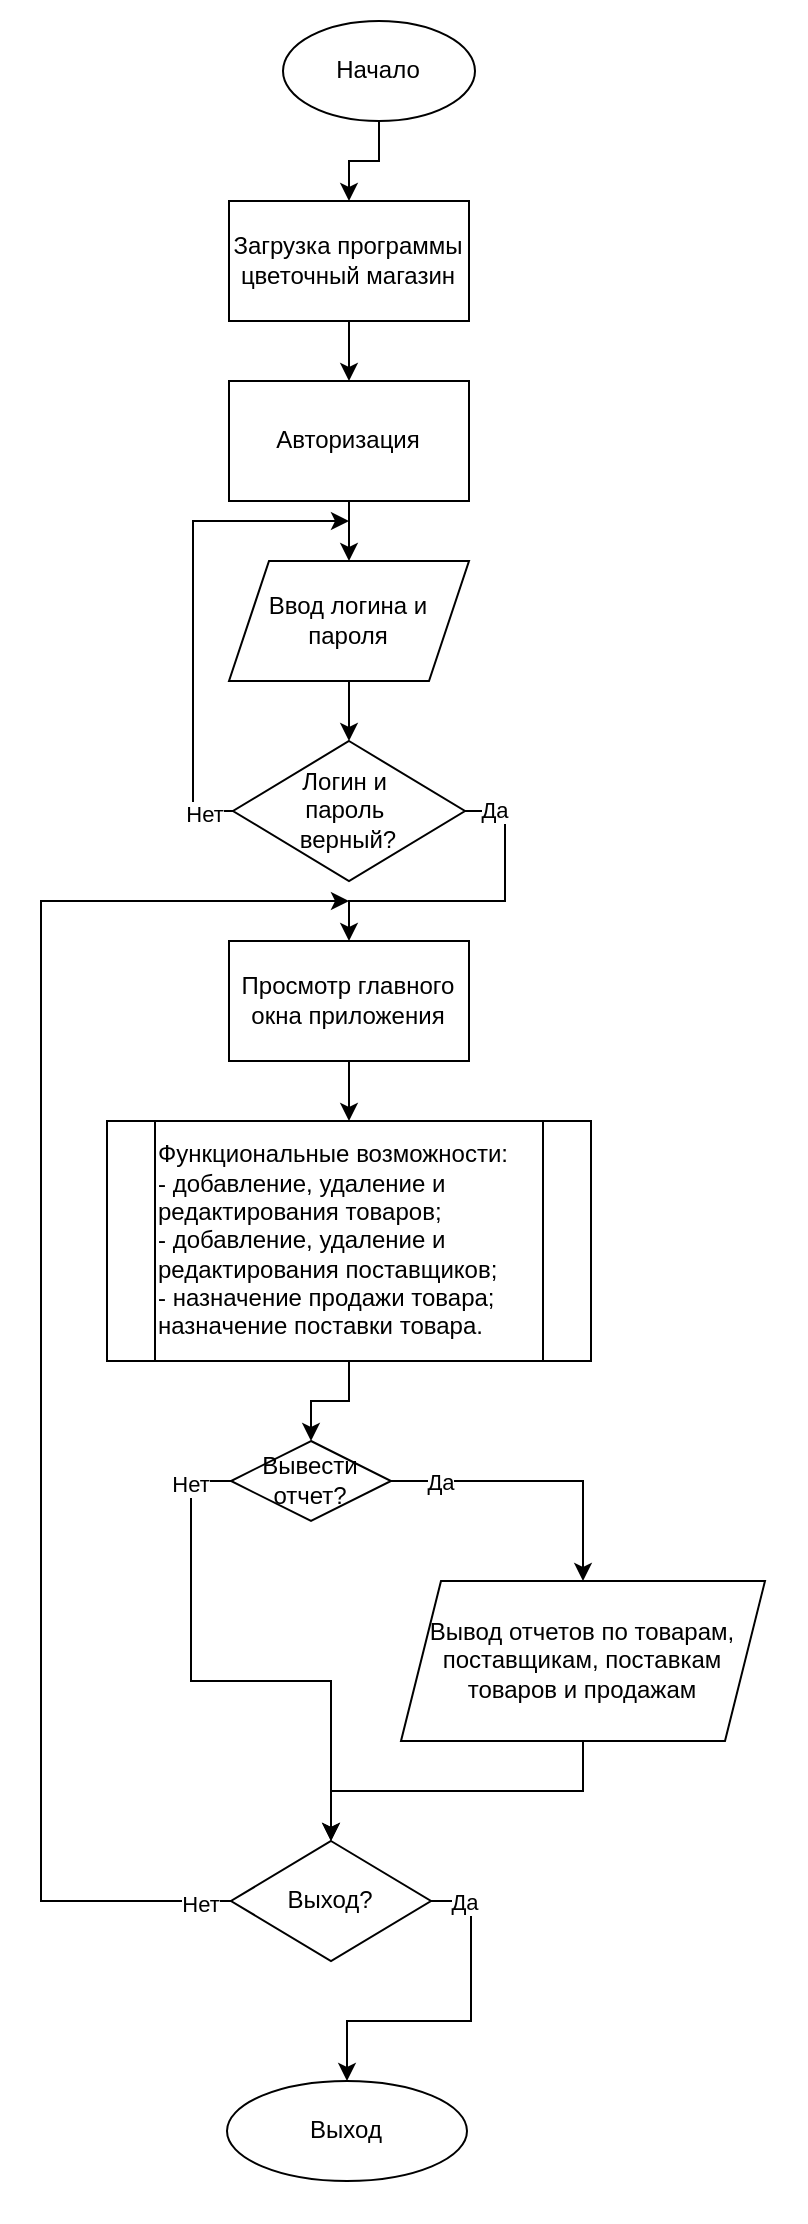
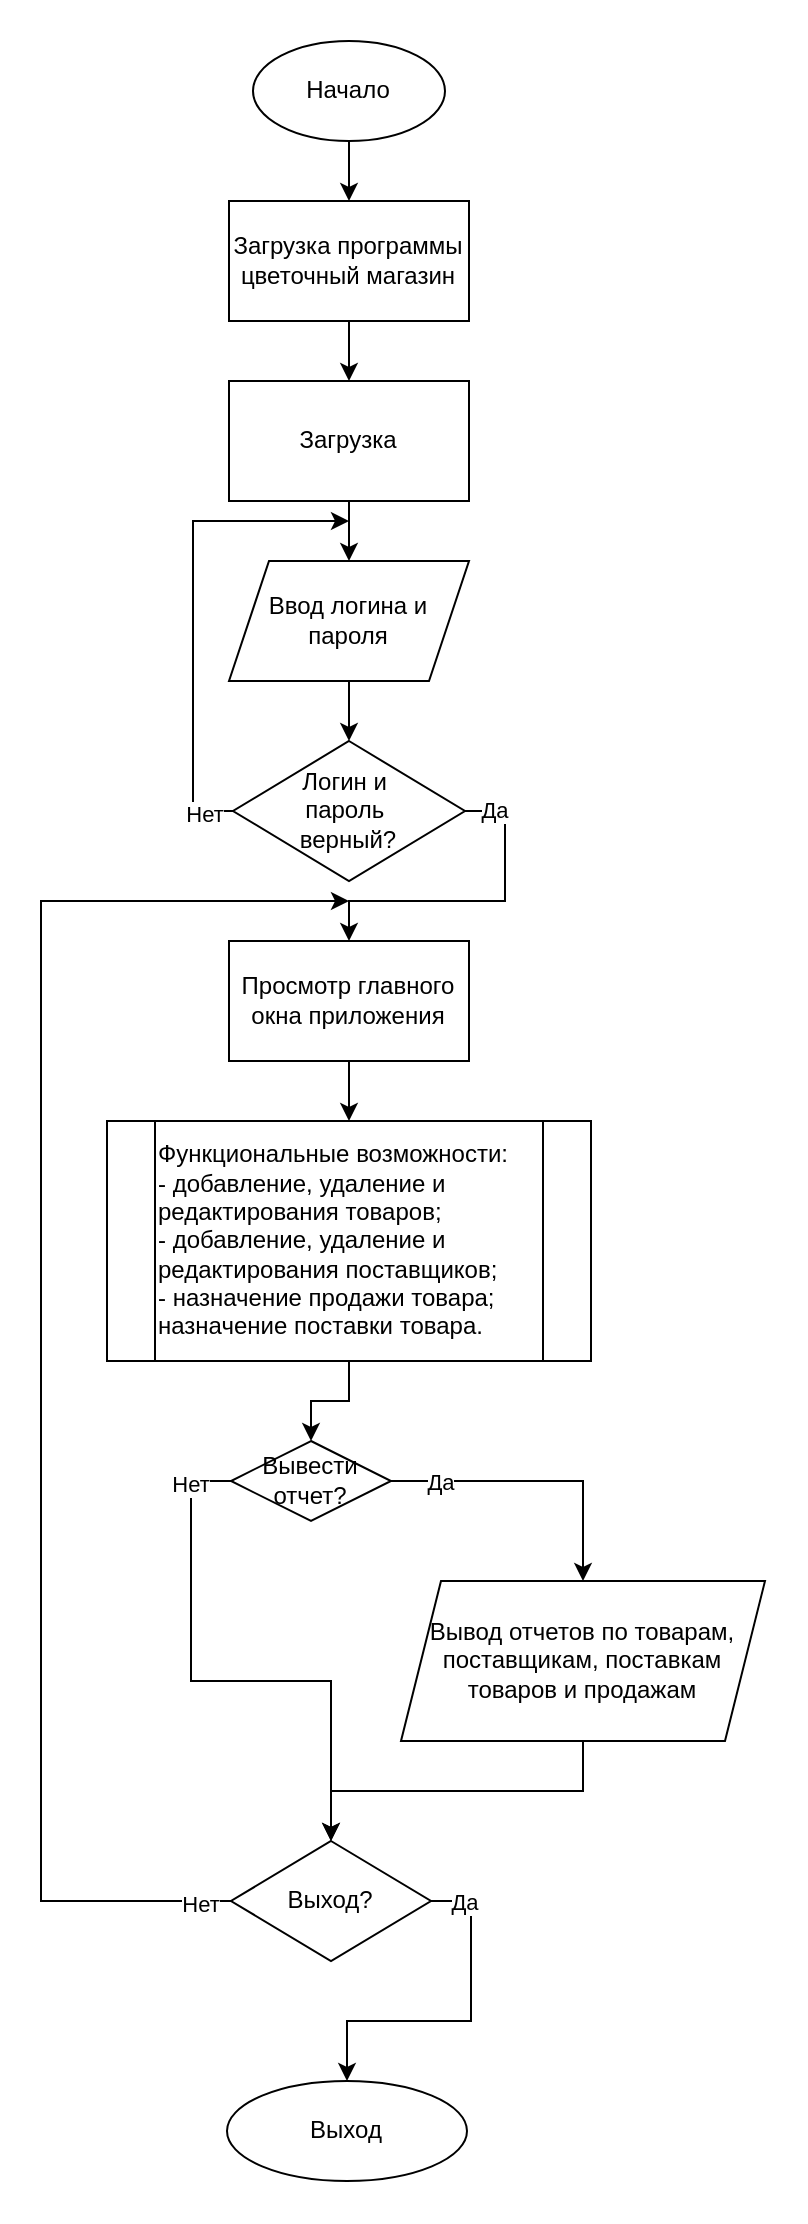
  <mxCell id="0" />
  <mxCell id="1" parent="0" />
  <mxCell id="2" style="edgeStyle=orthogonalEdgeStyle;rounded=0;orthogonalLoop=1;jettySize=auto;html=1;exitX=0.5;exitY=1;exitDx=0;exitDy=0;entryX=0.5;entryY=0;entryDx=0;entryDy=0;" edge="1" parent="1" source="3" target="5"><mxGeometry relative="1" as="geometry" /></mxCell>
- <mxCell id="3" value="Начало" style="ellipse;whiteSpace=wrap;html=1;" vertex="1" parent="1"><mxGeometry x="141" y="10" width="96" height="50" as="geometry" /></mxCell>
+ <mxCell id="3" value="Начало" style="ellipse;whiteSpace=wrap;html=1;" vertex="1" parent="1"><mxGeometry x="126" y="20" width="96" height="50" as="geometry" /></mxCell>
  <mxCell id="4" value="" style="edgeStyle=orthogonalEdgeStyle;rounded=0;orthogonalLoop=1;jettySize=auto;html=1;" edge="1" parent="1" source="5" target="7"><mxGeometry relative="1" as="geometry" /></mxCell>
  <mxCell id="5" value="Загрузка программы цветочный магазин" style="rounded=0;whiteSpace=wrap;html=1;" vertex="1" parent="1"><mxGeometry x="114" y="100" width="120" height="60" as="geometry" /></mxCell>
  <mxCell id="6" style="edgeStyle=orthogonalEdgeStyle;rounded=0;orthogonalLoop=1;jettySize=auto;html=1;exitX=0.5;exitY=1;exitDx=0;exitDy=0;entryX=0.5;entryY=0;entryDx=0;entryDy=0;" edge="1" parent="1" source="7" target="9"><mxGeometry relative="1" as="geometry" /></mxCell>
- <mxCell id="7" value="Авторизация" style="rounded=0;whiteSpace=wrap;html=1;" vertex="1" parent="1"><mxGeometry x="114" y="190" width="120" height="60" as="geometry" /></mxCell>
+ <mxCell id="7" value="Загрузка" style="rounded=0;whiteSpace=wrap;html=1;" vertex="1" parent="1"><mxGeometry x="114" y="190" width="120" height="60" as="geometry" /></mxCell>
  <mxCell id="8" style="edgeStyle=orthogonalEdgeStyle;rounded=0;orthogonalLoop=1;jettySize=auto;html=1;exitX=0.5;exitY=1;exitDx=0;exitDy=0;entryX=0.5;entryY=0;entryDx=0;entryDy=0;" edge="1" parent="1" source="9" target="14"><mxGeometry relative="1" as="geometry" /></mxCell>
  <mxCell id="9" value="Ввод логина и пароля" style="shape=parallelogram;perimeter=parallelogramPerimeter;whiteSpace=wrap;html=1;fixedSize=1;" vertex="1" parent="1"><mxGeometry x="114" y="280" width="120" height="60" as="geometry" /></mxCell>
  <mxCell id="10" style="edgeStyle=orthogonalEdgeStyle;rounded=0;orthogonalLoop=1;jettySize=auto;html=1;exitX=0;exitY=0.5;exitDx=0;exitDy=0;" edge="1" parent="1" source="14"><mxGeometry relative="1" as="geometry"><mxPoint x="174" y="260" as="targetPoint" /><Array as="points"><mxPoint x="96" y="405" /><mxPoint x="96" y="260" /></Array></mxGeometry></mxCell>
  <mxCell id="11" value="Нет" style="edgeLabel;html=1;align=center;verticalAlign=middle;resizable=0;points=[];" vertex="1" connectable="0" parent="10"><mxGeometry x="-0.876" y="1" relative="1" as="geometry"><mxPoint as="offset" /></mxGeometry></mxCell>
  <mxCell id="12" style="edgeStyle=orthogonalEdgeStyle;rounded=0;orthogonalLoop=1;jettySize=auto;html=1;exitX=1;exitY=0.5;exitDx=0;exitDy=0;entryX=0.5;entryY=0;entryDx=0;entryDy=0;" edge="1" parent="1" source="14" target="16"><mxGeometry relative="1" as="geometry"><Array as="points"><mxPoint x="252" y="405" /><mxPoint x="252" y="450" /><mxPoint x="174" y="450" /></Array></mxGeometry></mxCell>
  <mxCell id="13" value="Да" style="edgeLabel;html=1;align=center;verticalAlign=middle;resizable=0;points=[];" vertex="1" connectable="0" parent="12"><mxGeometry x="-0.828" y="1" relative="1" as="geometry"><mxPoint as="offset" /></mxGeometry></mxCell>
  <mxCell id="14" value="Логин и&amp;nbsp;&lt;div&gt;пароль&amp;nbsp;&lt;/div&gt;&lt;div&gt;верный?&lt;/div&gt;" style="rhombus;whiteSpace=wrap;html=1;" vertex="1" parent="1"><mxGeometry x="116" y="370" width="116" height="70" as="geometry" /></mxCell>
  <mxCell id="15" style="edgeStyle=orthogonalEdgeStyle;rounded=0;orthogonalLoop=1;jettySize=auto;html=1;exitX=0.5;exitY=1;exitDx=0;exitDy=0;entryX=0.5;entryY=0;entryDx=0;entryDy=0;" edge="1" parent="1" source="16" target="18"><mxGeometry relative="1" as="geometry" /></mxCell>
  <mxCell id="16" value="Просмотр главного окна приложения" style="rounded=0;whiteSpace=wrap;html=1;" vertex="1" parent="1"><mxGeometry x="114" y="470" width="120" height="60" as="geometry" /></mxCell>
  <mxCell id="17" style="edgeStyle=orthogonalEdgeStyle;rounded=0;orthogonalLoop=1;jettySize=auto;html=1;exitX=0.5;exitY=1;exitDx=0;exitDy=0;entryX=0.5;entryY=0;entryDx=0;entryDy=0;" edge="1" parent="1" source="18" target="24"><mxGeometry relative="1" as="geometry" /></mxCell>
  <mxCell id="18" value="Функциональные возможности:&lt;div&gt;- добавление, удаление и редактирования товаров;&lt;/div&gt;&lt;div&gt;- добавление, удаление и редактирования поставщиков;&lt;/div&gt;&lt;div&gt;- назначение продажи товара;&lt;/div&gt;&lt;div&gt;назначение поставки товара.&lt;/div&gt;" style="shape=process;whiteSpace=wrap;html=1;backgroundOutline=1;align=left;" vertex="1" parent="1"><mxGeometry x="53" y="560" width="242" height="120" as="geometry" /></mxCell>
  <mxCell id="19" value="Выход" style="ellipse;whiteSpace=wrap;html=1;" vertex="1" parent="1"><mxGeometry x="113" y="1040" width="120" height="50" as="geometry" /></mxCell>
  <mxCell id="20" style="edgeStyle=orthogonalEdgeStyle;rounded=0;orthogonalLoop=1;jettySize=auto;html=1;exitX=1;exitY=0.5;exitDx=0;exitDy=0;entryX=0.5;entryY=0;entryDx=0;entryDy=0;" edge="1" parent="1" source="24" target="31"><mxGeometry relative="1" as="geometry" /></mxCell>
  <mxCell id="21" value="Да" style="edgeLabel;html=1;align=center;verticalAlign=middle;resizable=0;points=[];" vertex="1" connectable="0" parent="20"><mxGeometry x="-0.677" y="-1" relative="1" as="geometry"><mxPoint y="-1" as="offset" /></mxGeometry></mxCell>
  <mxCell id="22" style="edgeStyle=orthogonalEdgeStyle;rounded=0;orthogonalLoop=1;jettySize=auto;html=1;exitX=0;exitY=0.5;exitDx=0;exitDy=0;entryX=0.5;entryY=0;entryDx=0;entryDy=0;" edge="1" parent="1" source="24" target="29"><mxGeometry relative="1" as="geometry" /></mxCell>
  <mxCell id="23" value="Нет" style="edgeLabel;html=1;align=center;verticalAlign=middle;resizable=0;points=[];" vertex="1" connectable="0" parent="22"><mxGeometry x="-0.846" y="-1" relative="1" as="geometry"><mxPoint as="offset" /></mxGeometry></mxCell>
  <mxCell id="24" value="Вывести отчет?" style="rhombus;whiteSpace=wrap;html=1;" vertex="1" parent="1"><mxGeometry x="115" y="720" width="80" height="40" as="geometry" /></mxCell>
  <mxCell id="25" style="edgeStyle=orthogonalEdgeStyle;rounded=0;orthogonalLoop=1;jettySize=auto;html=1;exitX=1;exitY=0.5;exitDx=0;exitDy=0;entryX=0.5;entryY=0;entryDx=0;entryDy=0;" edge="1" parent="1" source="29" target="19"><mxGeometry relative="1" as="geometry" /></mxCell>
  <mxCell id="26" value="Да" style="edgeLabel;html=1;align=center;verticalAlign=middle;resizable=0;points=[];" vertex="1" connectable="0" parent="25"><mxGeometry x="-0.81" relative="1" as="geometry"><mxPoint as="offset" /></mxGeometry></mxCell>
  <mxCell id="27" style="edgeStyle=orthogonalEdgeStyle;rounded=0;orthogonalLoop=1;jettySize=auto;html=1;exitX=0;exitY=0.5;exitDx=0;exitDy=0;" edge="1" parent="1" source="29"><mxGeometry relative="1" as="geometry"><mxPoint x="174" y="450" as="targetPoint" /><Array as="points"><mxPoint x="20" y="950" /><mxPoint x="20" y="450" /></Array></mxGeometry></mxCell>
  <mxCell id="28" value="Нет" style="edgeLabel;html=1;align=center;verticalAlign=middle;resizable=0;points=[];" vertex="1" connectable="0" parent="27"><mxGeometry x="-0.957" y="1" relative="1" as="geometry"><mxPoint as="offset" /></mxGeometry></mxCell>
  <mxCell id="29" value="Выход?" style="rhombus;whiteSpace=wrap;html=1;" vertex="1" parent="1"><mxGeometry x="115" y="920" width="100" height="60" as="geometry" /></mxCell>
  <mxCell id="30" style="edgeStyle=orthogonalEdgeStyle;rounded=0;orthogonalLoop=1;jettySize=auto;html=1;exitX=0.5;exitY=1;exitDx=0;exitDy=0;entryX=0.5;entryY=0;entryDx=0;entryDy=0;" edge="1" parent="1" source="31" target="29"><mxGeometry relative="1" as="geometry" /></mxCell>
  <mxCell id="31" value="Вывод отчетов по товарам, поставщикам, поставкам товаров и продажам" style="shape=parallelogram;perimeter=parallelogramPerimeter;whiteSpace=wrap;html=1;fixedSize=1;" vertex="1" parent="1"><mxGeometry x="200" y="790" width="182" height="80" as="geometry" /></mxCell>
